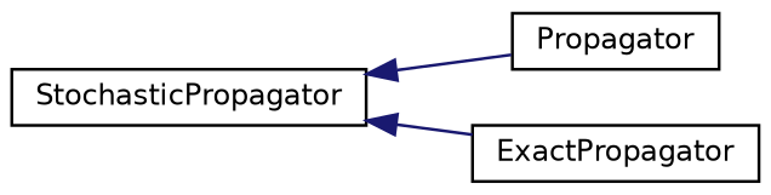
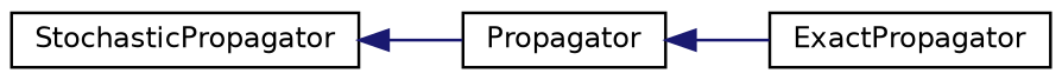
  digraph {
    rankdir=LR
    node [color=black fillcolor=white fontname=Helvetica fontsize=10 shape=record style=filled]
    edge [color=midnightblue dir=back fontname=Helvetica fontsize=10 labelfontname=Helvetica labelfontsize=10 style=solid]
    n1 [height=0.2 label=Propagator width=0.4]
    n2 [height=0.2 label=ExactPropagator width=0.4]
    n3 [height=0.2 label=StochasticPropagator width=0.4]
-   n3 -> n2
+   n1 -> n2
    n3 -> n1
  }
